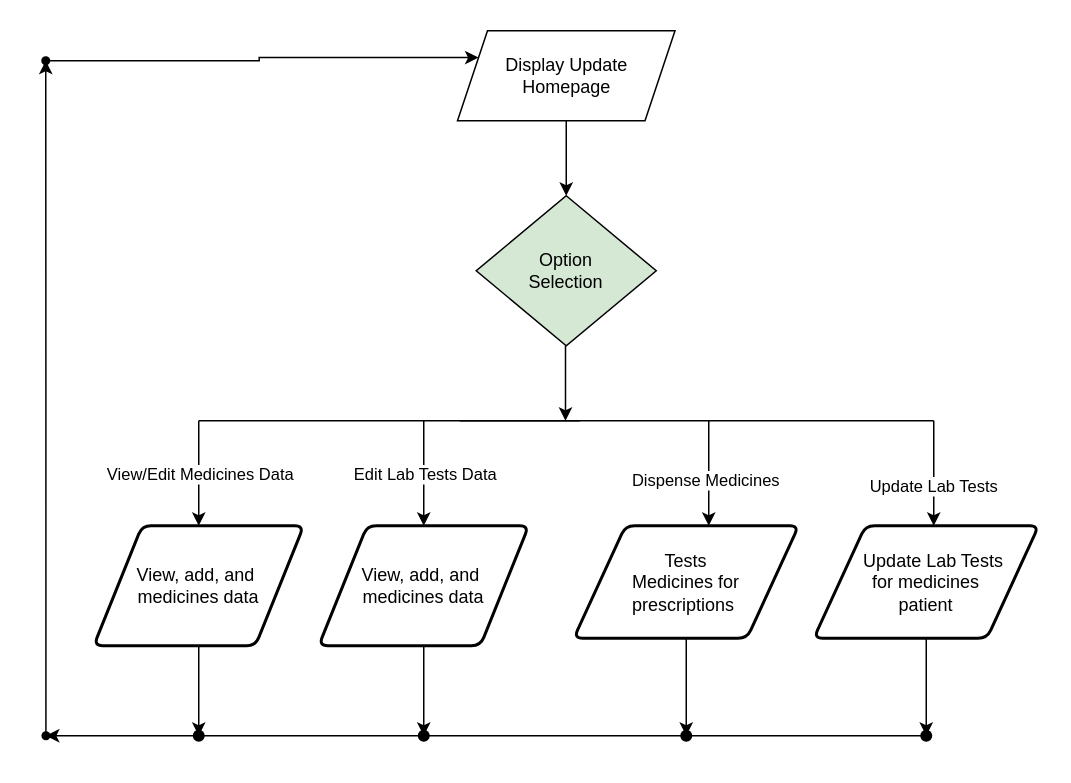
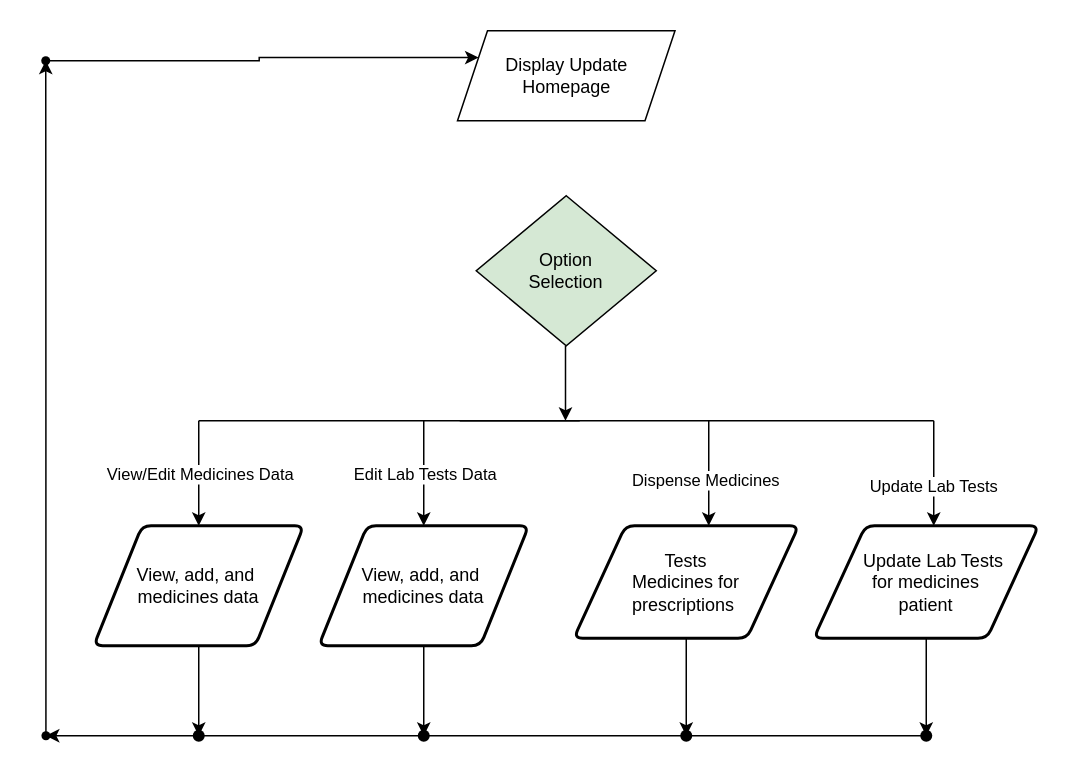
  <mxCell id="0" />
  <mxCell id="1" parent="0" />
- <mxCell id="2" value="" style="edgeStyle=orthogonalEdgeStyle;rounded=0;orthogonalLoop=1;jettySize=auto;html=1;" parent="1" source="3" target="4" edge="1"><mxGeometry relative="1" as="geometry" /></mxCell>
  <mxCell id="3" value="Display Update&lt;div&gt;Homepage&lt;/div&gt;" style="shape=parallelogram;perimeter=parallelogramPerimeter;whiteSpace=wrap;html=1;fixedSize=1;" parent="1" vertex="1"><mxGeometry x="304.5" y="20" width="145" height="60" as="geometry" /></mxCell>
  <mxCell id="4" value="Option&lt;div&gt;Selection&lt;/div&gt;" style="rhombus;whiteSpace=wrap;html=1;fillColor=#d5e8d4;" parent="1" vertex="1"><mxGeometry x="317" y="130" width="120" height="100" as="geometry" /></mxCell>
  <mxCell id="5" value="" style="endArrow=none;html=1;rounded=0;" parent="1" edge="1"><mxGeometry width="50" height="50" relative="1" as="geometry"><mxPoint x="306" y="280" as="sourcePoint" /><mxPoint x="386" y="280" as="targetPoint" /></mxGeometry></mxCell>
  <mxCell id="6" value="" style="endArrow=none;html=1;rounded=0;" parent="1" edge="1"><mxGeometry width="50" height="50" relative="1" as="geometry"><mxPoint x="132" y="280" as="sourcePoint" /><mxPoint x="622" y="280" as="targetPoint" /></mxGeometry></mxCell>
  <mxCell id="7" value="" style="edgeStyle=orthogonalEdgeStyle;rounded=0;orthogonalLoop=1;jettySize=auto;html=1;" parent="1" source="8" target="26" edge="1"><mxGeometry relative="1" as="geometry" /></mxCell>
  <mxCell id="8" value="&lt;div&gt;Tests&lt;div&gt;Medicines for&lt;/div&gt;&lt;div&gt;prescriptions&amp;nbsp;&lt;/div&gt;&lt;/div&gt;" style="shape=parallelogram;html=1;strokeWidth=2;perimeter=parallelogramPerimeter;whiteSpace=wrap;rounded=1;arcSize=12;size=0.23;" parent="1" vertex="1"><mxGeometry x="382" y="350" width="150" height="75" as="geometry" /></mxCell>
  <mxCell id="9" value="" style="endArrow=classic;html=1;rounded=0;entryX=0.5;entryY=0;entryDx=0;entryDy=0;" parent="1" edge="1"><mxGeometry relative="1" as="geometry"><mxPoint x="132" y="280" as="sourcePoint" /><mxPoint x="132" y="350" as="targetPoint" /></mxGeometry></mxCell>
  <mxCell id="10" value="View/Edit&amp;nbsp;&lt;span style=&quot;background-color: light-dark(#ffffff, var(--ge-dark-color, #121212)); color: light-dark(rgb(0, 0, 0), rgb(255, 255, 255));&quot;&gt;Medicines Data&lt;/span&gt;" style="edgeLabel;resizable=0;html=1;align=center;verticalAlign=middle;" parent="9" connectable="0" vertex="1"><mxGeometry relative="1" as="geometry" /></mxCell>
  <mxCell id="11" style="edgeStyle=orthogonalEdgeStyle;rounded=0;orthogonalLoop=1;jettySize=auto;html=1;" parent="1" edge="1"><mxGeometry relative="1" as="geometry"><mxPoint x="376.5" y="280" as="targetPoint" /><mxPoint x="376.5" y="230" as="sourcePoint" /></mxGeometry></mxCell>
  <mxCell id="12" value="" style="edgeStyle=orthogonalEdgeStyle;rounded=0;orthogonalLoop=1;jettySize=auto;html=1;" parent="1" source="13" target="24" edge="1"><mxGeometry relative="1" as="geometry" /></mxCell>
  <mxCell id="13" value="View, add, and&amp;nbsp;&lt;div&gt;medicines data&lt;/div&gt;" style="shape=parallelogram;html=1;strokeWidth=2;perimeter=parallelogramPerimeter;whiteSpace=wrap;rounded=1;arcSize=12;size=0.23;" parent="1" vertex="1"><mxGeometry x="62" y="350" width="140" height="80" as="geometry" /></mxCell>
  <mxCell id="14" value="" style="endArrow=classic;html=1;rounded=0;entryX=0.5;entryY=0;entryDx=0;entryDy=0;" parent="1" edge="1"><mxGeometry relative="1" as="geometry"><mxPoint x="282" y="280" as="sourcePoint" /><mxPoint x="282" y="350" as="targetPoint" /></mxGeometry></mxCell>
  <mxCell id="15" value="Edit Lab Tests Data" style="edgeLabel;resizable=0;html=1;align=center;verticalAlign=middle;" parent="14" connectable="0" vertex="1"><mxGeometry relative="1" as="geometry" /></mxCell>
  <mxCell id="16" value="" style="edgeStyle=orthogonalEdgeStyle;rounded=0;orthogonalLoop=1;jettySize=auto;html=1;" parent="1" source="17" target="25" edge="1"><mxGeometry relative="1" as="geometry" /></mxCell>
  <mxCell id="17" value="View, add, and&amp;nbsp;&lt;div&gt;medicines data&lt;/div&gt;" style="shape=parallelogram;html=1;strokeWidth=2;perimeter=parallelogramPerimeter;whiteSpace=wrap;rounded=1;arcSize=12;size=0.23;" parent="1" vertex="1"><mxGeometry x="212" y="350" width="140" height="80" as="geometry" /></mxCell>
  <mxCell id="18" value="" style="endArrow=classic;html=1;rounded=0;" parent="1" edge="1"><mxGeometry width="50" height="50" relative="1" as="geometry"><mxPoint x="472" y="280" as="sourcePoint" /><mxPoint x="472" y="350" as="targetPoint" /></mxGeometry></mxCell>
  <mxCell id="19" value="Dispense Medicines" style="edgeLabel;html=1;align=center;verticalAlign=middle;resizable=0;points=[];" parent="18" vertex="1" connectable="0"><mxGeometry x="0.126" y="-3" relative="1" as="geometry"><mxPoint as="offset" /></mxGeometry></mxCell>
  <mxCell id="20" value="" style="endArrow=classic;html=1;rounded=0;" parent="1" edge="1"><mxGeometry width="50" height="50" relative="1" as="geometry"><mxPoint x="622" y="280" as="sourcePoint" /><mxPoint x="622" y="350" as="targetPoint" /></mxGeometry></mxCell>
  <mxCell id="21" value="Update Lab Tests" style="edgeLabel;html=1;align=center;verticalAlign=middle;resizable=0;points=[];" parent="20" vertex="1" connectable="0"><mxGeometry x="0.229" y="-1" relative="1" as="geometry"><mxPoint as="offset" /></mxGeometry></mxCell>
  <mxCell id="22" value="" style="edgeStyle=orthogonalEdgeStyle;rounded=0;orthogonalLoop=1;jettySize=auto;html=1;" parent="1" source="23" target="28" edge="1"><mxGeometry relative="1" as="geometry" /></mxCell>
  <mxCell id="23" value="&lt;div&gt;&amp;nbsp; &amp;nbsp;Update Lab Tests&lt;/div&gt;&lt;div&gt;for medicines&lt;/div&gt;&lt;div&gt;patient&lt;/div&gt;" style="shape=parallelogram;html=1;strokeWidth=2;perimeter=parallelogramPerimeter;whiteSpace=wrap;rounded=1;arcSize=12;size=0.23;" parent="1" vertex="1"><mxGeometry x="542" y="350" width="150" height="75" as="geometry" /></mxCell>
  <mxCell id="24" value="" style="shape=waypoint;sketch=0;size=6;pointerEvents=1;points=[];fillColor=default;resizable=0;rotatable=0;perimeter=centerPerimeter;snapToPoint=1;strokeWidth=2;rounded=1;arcSize=12;" parent="1" vertex="1"><mxGeometry x="122" y="480" width="20" height="20" as="geometry" /></mxCell>
  <mxCell id="25" value="" style="shape=waypoint;sketch=0;size=6;pointerEvents=1;points=[];fillColor=default;resizable=0;rotatable=0;perimeter=centerPerimeter;snapToPoint=1;strokeWidth=2;rounded=1;arcSize=12;" parent="1" vertex="1"><mxGeometry x="272" y="480" width="20" height="20" as="geometry" /></mxCell>
  <mxCell id="26" value="" style="shape=waypoint;sketch=0;size=6;pointerEvents=1;points=[];fillColor=default;resizable=0;rotatable=0;perimeter=centerPerimeter;snapToPoint=1;strokeWidth=2;rounded=1;arcSize=12;" parent="1" vertex="1"><mxGeometry x="447" y="480" width="20" height="20" as="geometry" /></mxCell>
  <mxCell id="27" style="edgeStyle=orthogonalEdgeStyle;rounded=0;orthogonalLoop=1;jettySize=auto;html=1;" parent="1" source="28" target="30" edge="1"><mxGeometry relative="1" as="geometry"><mxPoint x="30.118" y="490" as="targetPoint" /></mxGeometry></mxCell>
  <mxCell id="28" value="" style="shape=waypoint;sketch=0;size=6;pointerEvents=1;points=[];fillColor=default;resizable=0;rotatable=0;perimeter=centerPerimeter;snapToPoint=1;strokeWidth=2;rounded=1;arcSize=12;" parent="1" vertex="1"><mxGeometry x="607" y="480" width="20" height="20" as="geometry" /></mxCell>
  <mxCell id="29" style="edgeStyle=orthogonalEdgeStyle;rounded=0;orthogonalLoop=1;jettySize=auto;html=1;" parent="1" source="30" edge="1" target="32"><mxGeometry relative="1" as="geometry"><mxPoint x="30" y="40" as="targetPoint" /></mxGeometry></mxCell>
  <mxCell id="30" value="" style="shape=waypoint;sketch=0;fillStyle=solid;size=6;pointerEvents=1;points=[];fillColor=none;resizable=0;rotatable=0;perimeter=centerPerimeter;snapToPoint=1;" parent="1" vertex="1"><mxGeometry x="20.118" y="480" width="20" height="20" as="geometry" /></mxCell>
  <mxCell id="31" style="edgeStyle=orthogonalEdgeStyle;rounded=0;orthogonalLoop=1;jettySize=auto;html=1;entryX=0;entryY=0.25;entryDx=0;entryDy=0;" edge="1" parent="1" source="32" target="3"><mxGeometry relative="1" as="geometry" /></mxCell>
  <mxCell id="32" value="" style="shape=waypoint;sketch=0;fillStyle=solid;size=6;pointerEvents=1;points=[];fillColor=none;resizable=0;rotatable=0;perimeter=centerPerimeter;snapToPoint=1;" vertex="1" parent="1"><mxGeometry x="20" y="30" width="20" height="20" as="geometry" /></mxCell>
